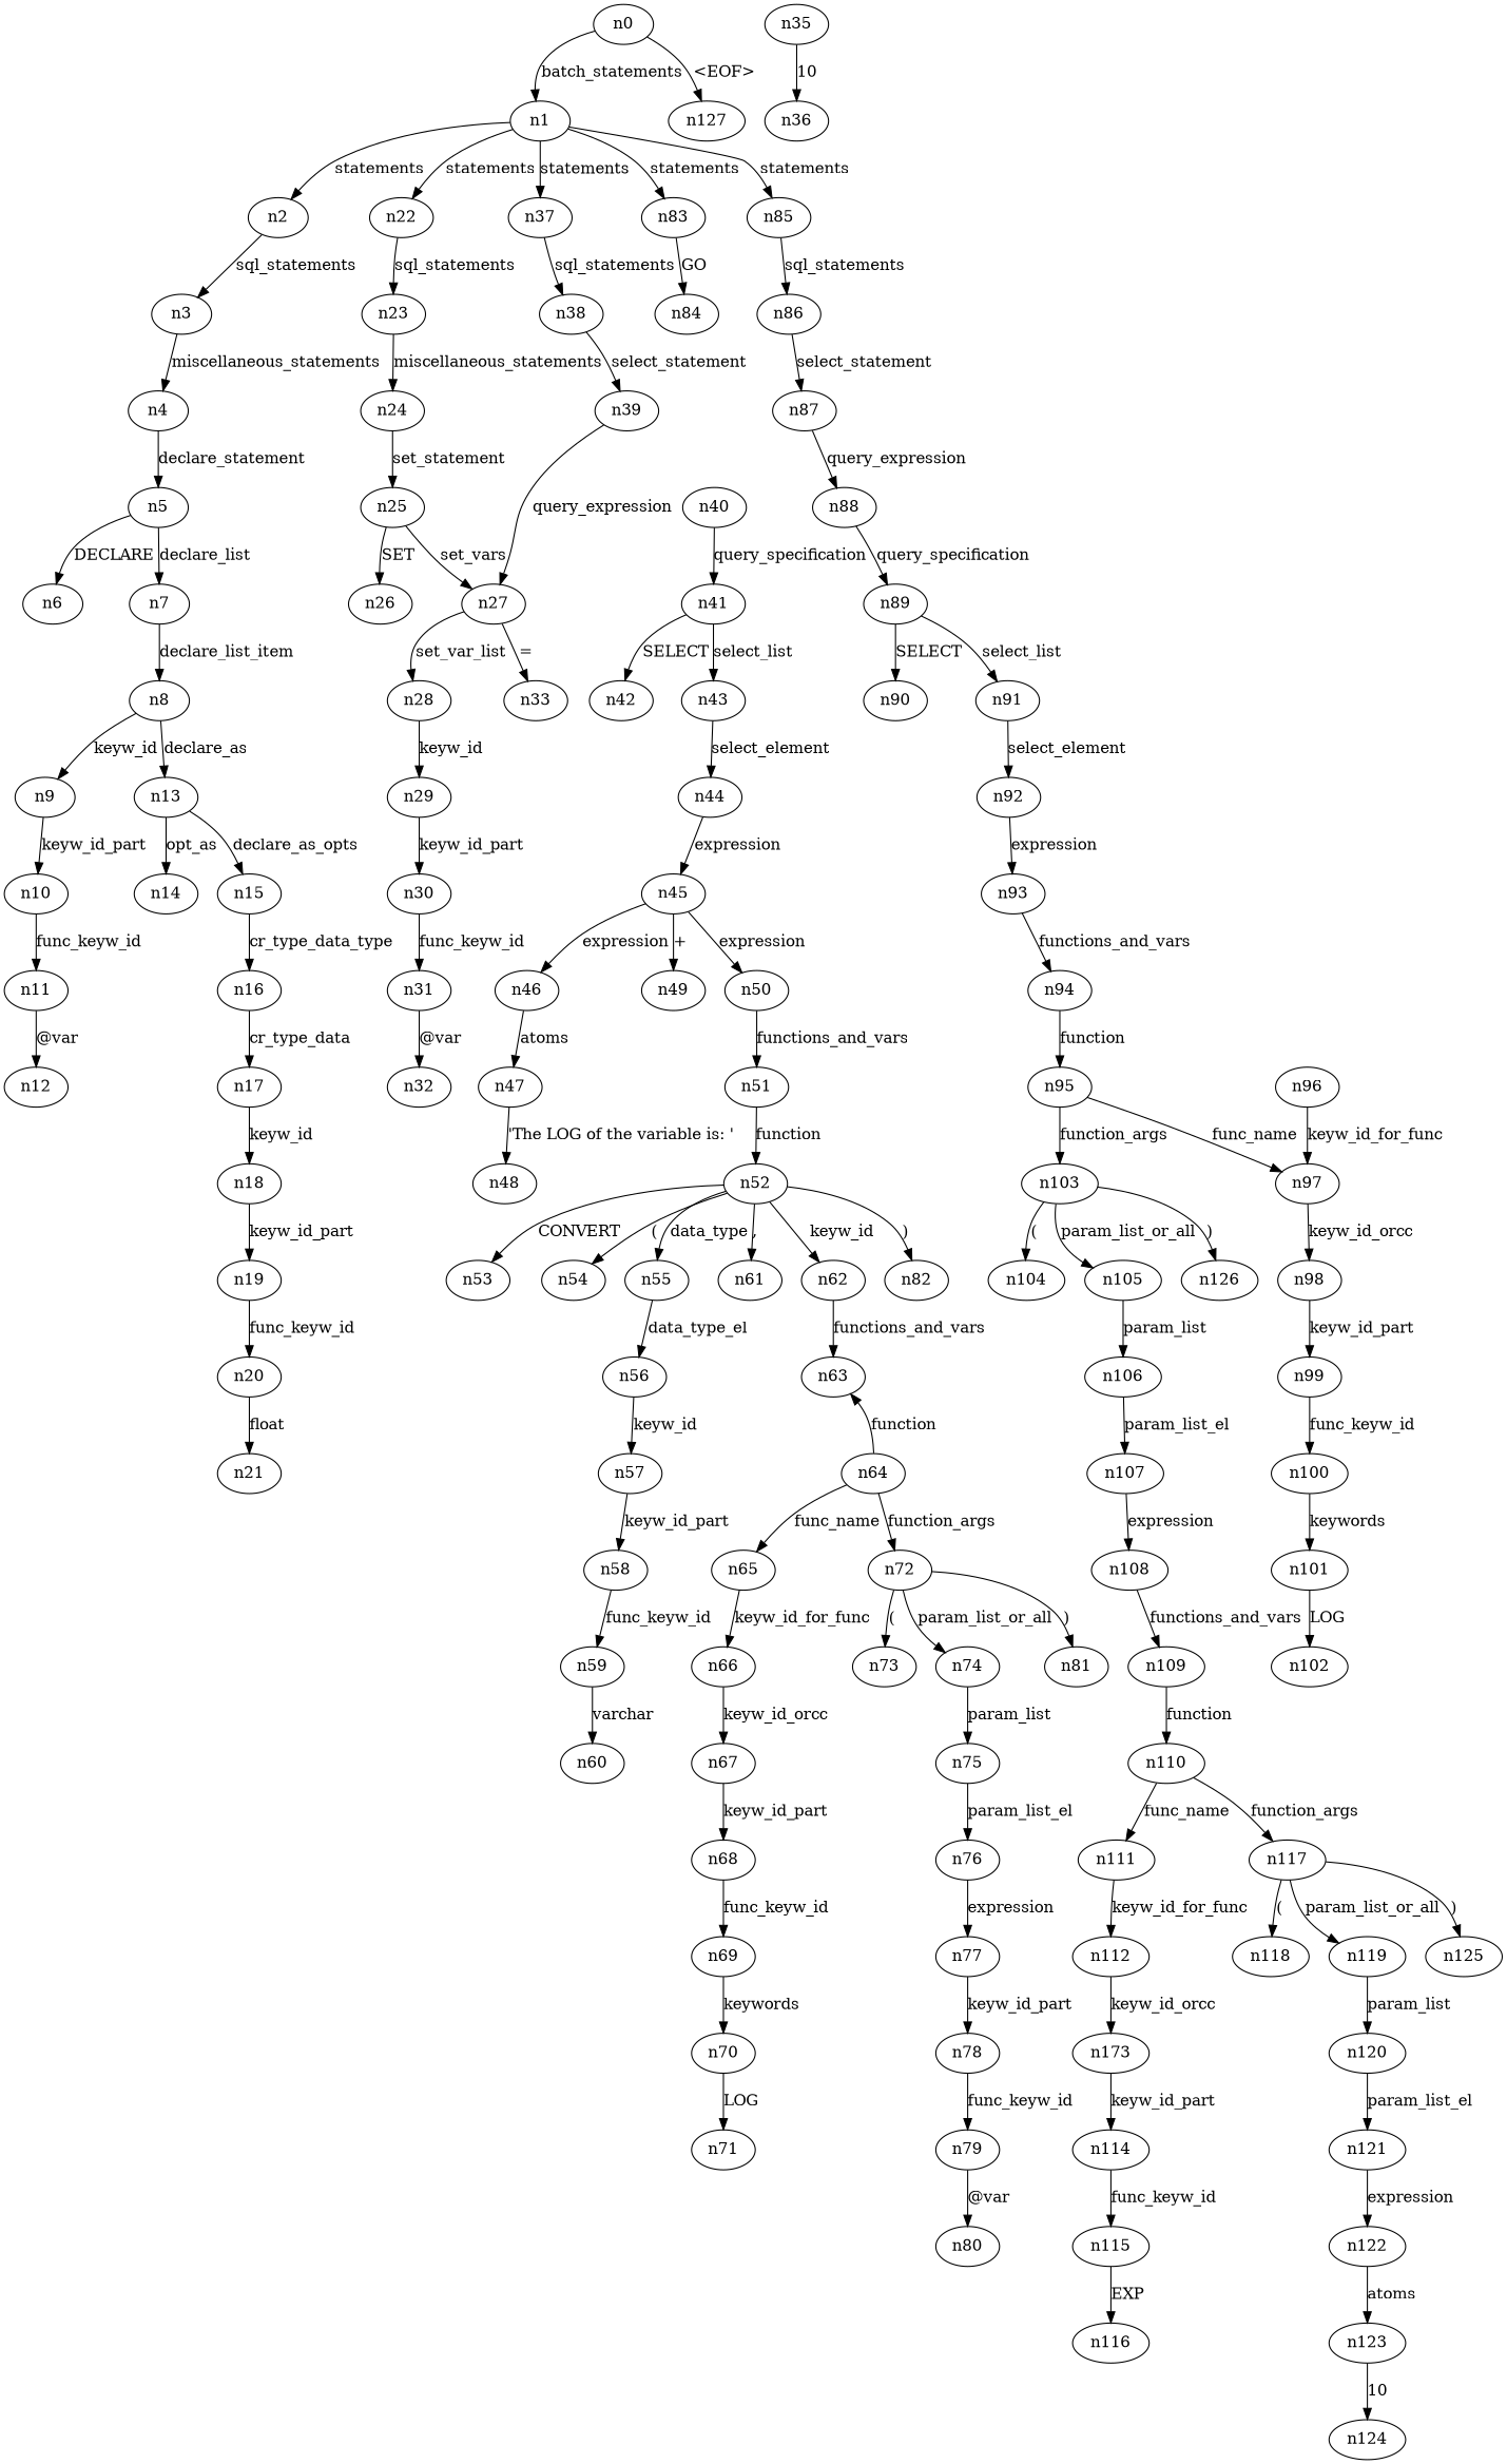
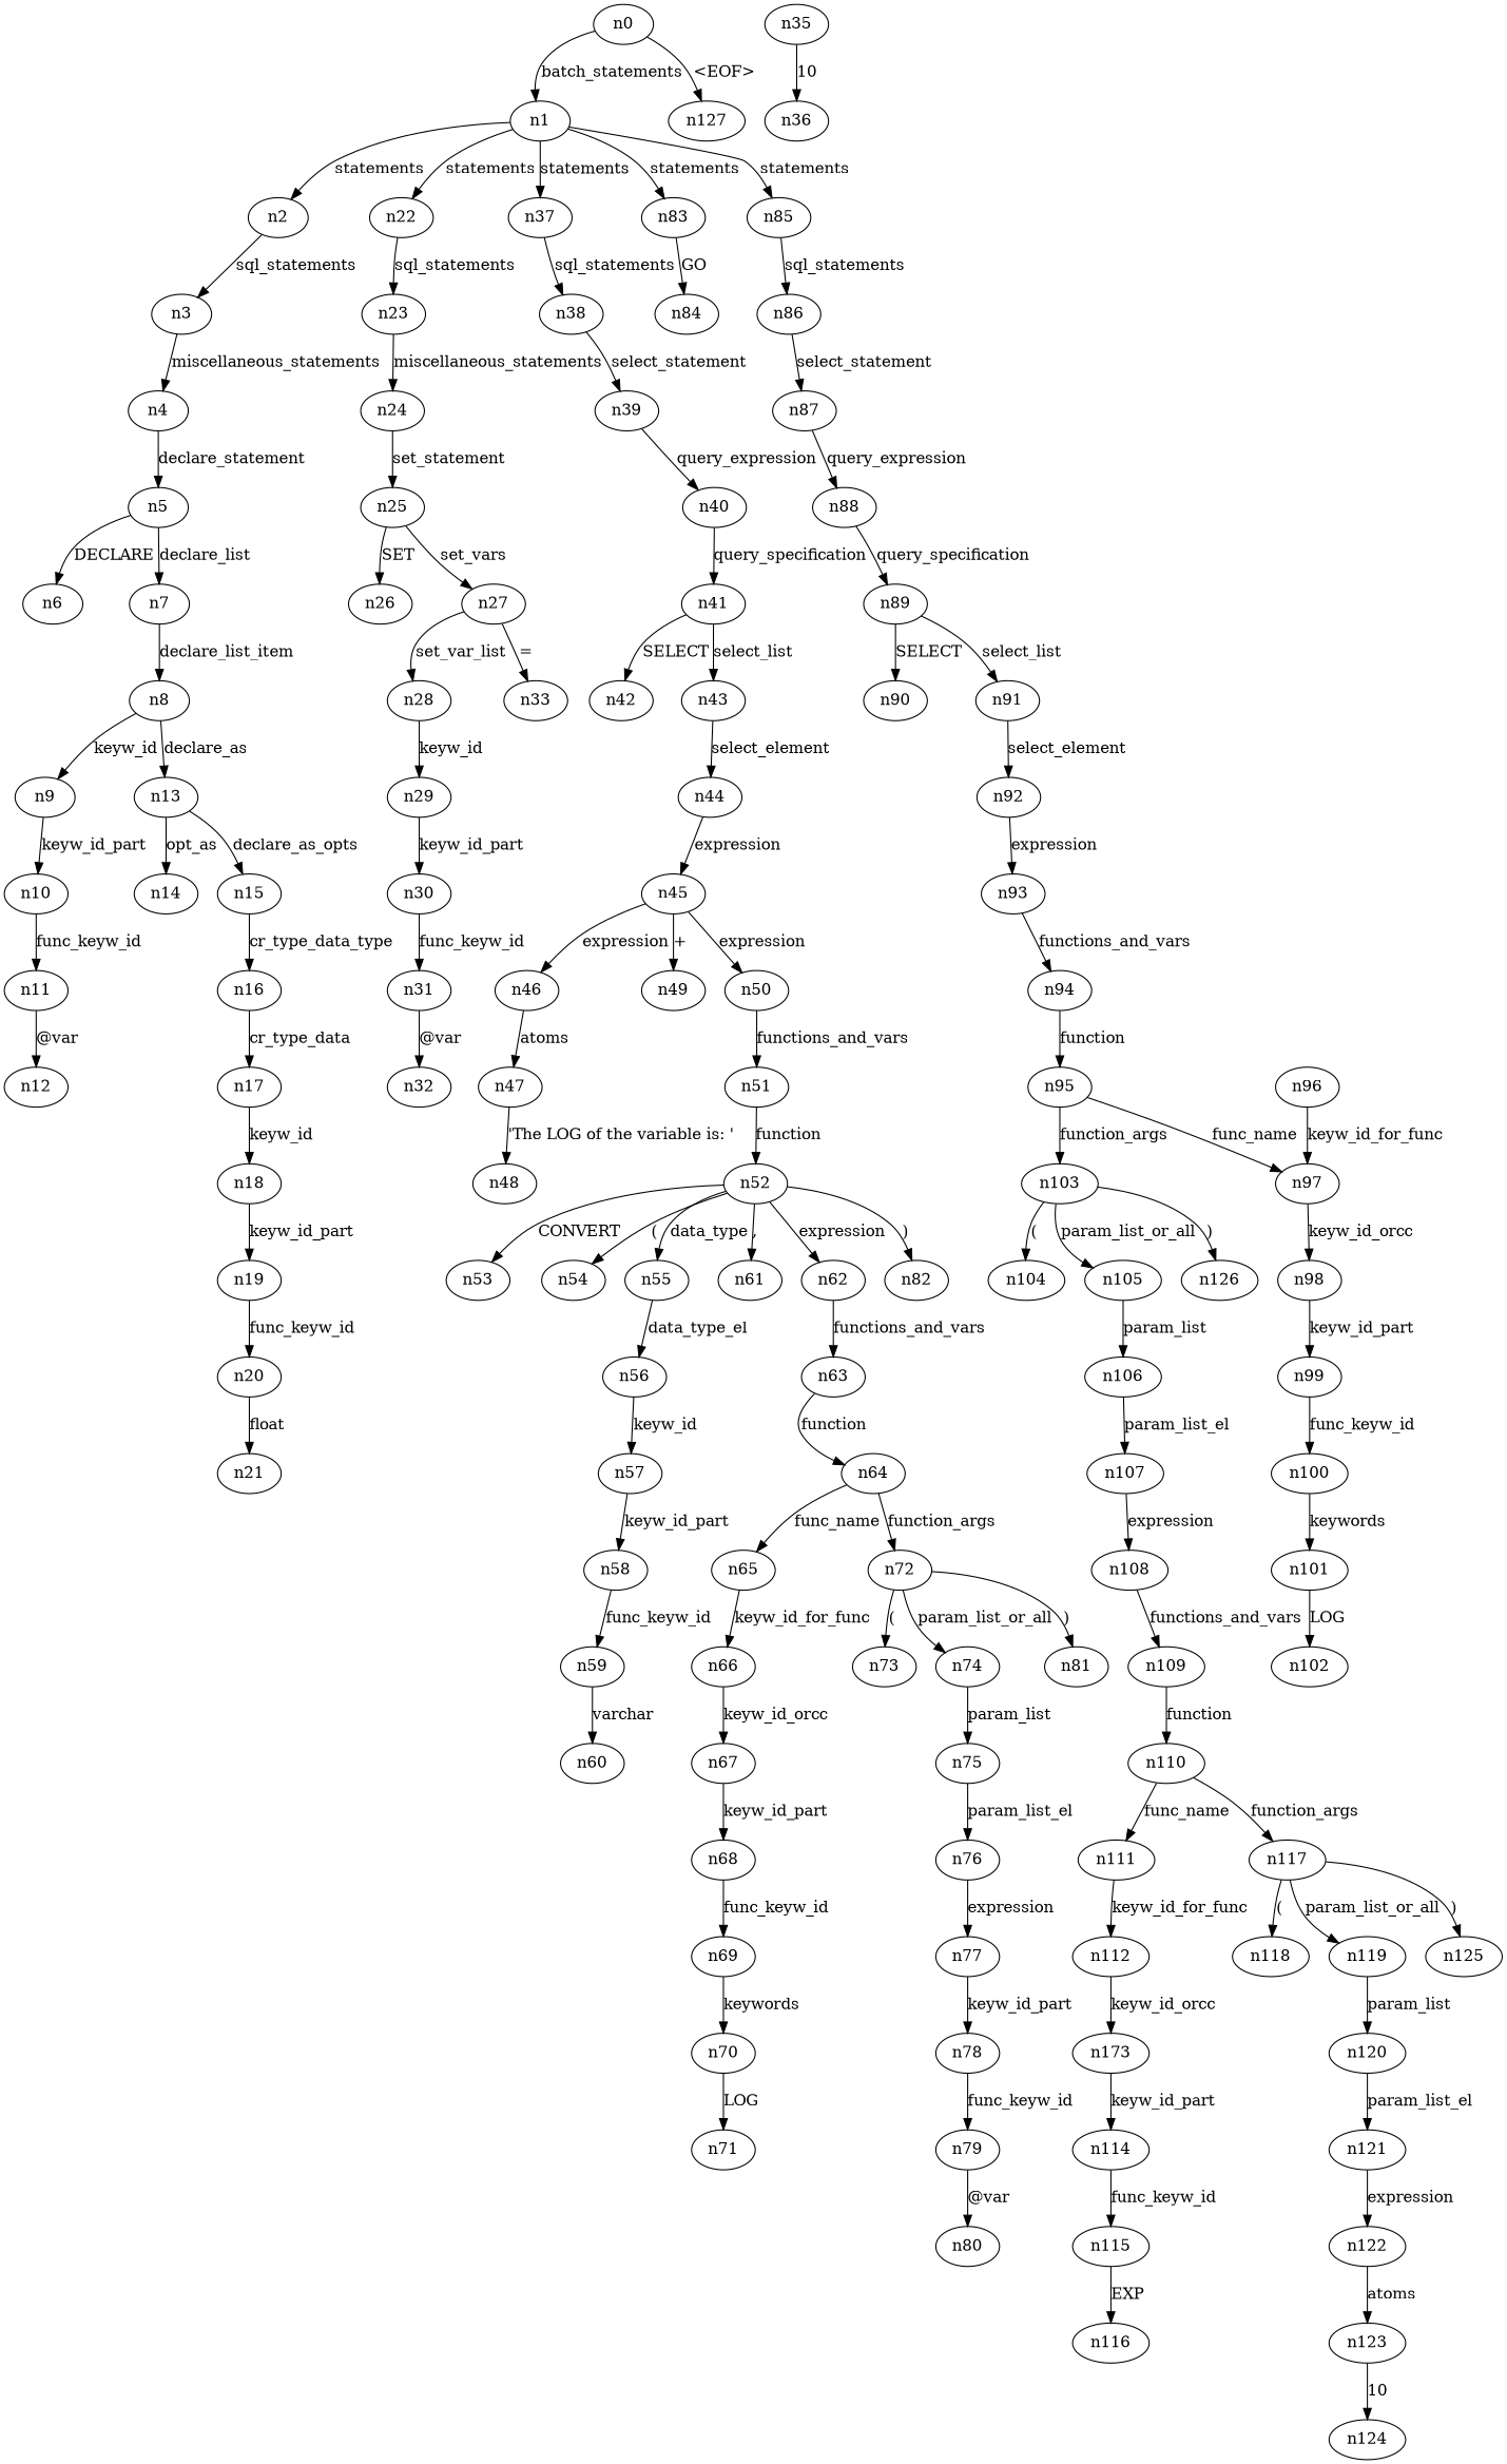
  digraph {
    n0
    n1
    n127
    n2
    n22
    n37
    n83
    n85
    n3
    n23
    n38
    n84
    n86
    n4
    n5
    n6
    n7
    n8
    n9
    n13
    n10
    n14
    n15
    n11
    n12
    n16
    n17
    n18
    n19
    n20
    n21
    n24
    n25
    n26
    n27
    n28
    n33
    n29
    n30
    n31
    n32
    n35
    n36
    n39
    n40
    n41
    n42
    n43
    n44
    n45
    n46
    n49
    n50
    n47
    n51
    n48
    n52
    n53
    n54
    n55
    n61
    n62
    n82
    n56
    n63
    n57
    n58
    n59
    n60
    n64
    n65
    n72
    n66
    n73
    n74
    n81
    n67
    n68
    n69
    n70
    n71
    n75
    n76
    n77
    n78
    n79
    n80
    n87
    n88
    n89
    n90
    n91
    n92
    n93
    n94
    n95
    n103
    n97
    n96
    n104
    n105
    n126
    n98
    n99
    n100
    n101
    n102
    n106
    n107
    n108
    n109
    n110
    n111
    n117
    n112
    n118
    n119
    n125
    n113 [label=n173]
    n114
    n115
    n116
    n120
    n121
    n122
    n123
    n124
    n0 -> n1 [label=batch_statements]
    n0 -> n127 [label="<EOF>"]
    n1 -> n2 [label=statements]
    n1 -> n22 [label=statements]
    n1 -> n37 [label=statements]
    n1 -> n83 [label=statements]
    n1 -> n85 [label=statements]
    n2 -> n3 [label=sql_statements]
    n22 -> n23 [label=sql_statements]
    n37 -> n38 [label=sql_statements]
    n83 -> n84 [label=GO]
    n85 -> n86 [label=sql_statements]
    n3 -> n4 [label=miscellaneous_statements]
    n23 -> n24 [label=miscellaneous_statements]
    n38 -> n39 [label=select_statement]
    n86 -> n87 [label=select_statement]
    n4 -> n5 [label=declare_statement]
    n5 -> n6 [label=DECLARE]
    n5 -> n7 [label=declare_list]
    n7 -> n8 [label=declare_list_item]
    n8 -> n9 [label=keyw_id]
    n8 -> n13 [label=declare_as]
    n9 -> n10 [label=keyw_id_part]
    n13 -> n14 [label=opt_as]
    n13 -> n15 [label=declare_as_opts]
    n10 -> n11 [label=func_keyw_id]
    n15 -> n16 [label=cr_type_data_type]
    n11 -> n12 [label="@var"]
    n16 -> n17 [label=cr_type_data]
    n17 -> n18 [label=keyw_id]
    n18 -> n19 [label=keyw_id_part]
    n19 -> n20 [label=func_keyw_id]
    n20 -> n21 [label=float]
    n24 -> n25 [label=set_statement]
    n25 -> n26 [label=SET]
    n25 -> n27 [label=set_vars]
    n27 -> n28 [label=set_var_list]
    n27 -> n33 [label="="]
    n28 -> n29 [label=keyw_id]
    n29 -> n30 [label=keyw_id_part]
    n30 -> n31 [label=func_keyw_id]
    n31 -> n32 [label="@var"]
    n35 -> n36 [label=10]
-   n39 -> n27 [label=query_expression]
+   n39 -> n40 [label=query_expression]
    n40 -> n41 [label=query_specification]
    n41 -> n42 [label=SELECT]
    n41 -> n43 [label=select_list]
    n43 -> n44 [label=select_element]
    n44 -> n45 [label=expression]
    n45 -> n46 [label=expression]
    n45 -> n49 [label="+"]
    n45 -> n50 [label=expression]
    n46 -> n47 [label=atoms]
    n50 -> n51 [label=functions_and_vars]
    n47 -> n48 [label="'The LOG of the variable is: '"]
    n51 -> n52 [label=function]
    n52 -> n53 [label=CONVERT]
    n52 -> n54 [label="("]
    n52 -> n55 [label=data_type]
    n52 -> n61 [label=","]
-   n52 -> n62 [label=keyw_id]
+   n52 -> n62 [label=expression]
    n52 -> n82 [label=")"]
    n55 -> n56 [label=data_type_el]
    n62 -> n63 [label=functions_and_vars]
    n56 -> n57 [label=keyw_id]
-   n64 -> n63 [label=function]
+   n63 -> n64 [label=function]
    n57 -> n58 [label=keyw_id_part]
    n58 -> n59 [label=func_keyw_id]
    n59 -> n60 [label=varchar]
    n64 -> n65 [label=func_name]
    n64 -> n72 [label=function_args]
    n65 -> n66 [label=keyw_id_for_func]
    n72 -> n73 [label="("]
    n72 -> n74 [label=param_list_or_all]
    n72 -> n81 [label=")"]
    n66 -> n67 [label=keyw_id_orcc]
    n74 -> n75 [label=param_list]
    n67 -> n68 [label=keyw_id_part]
    n68 -> n69 [label=func_keyw_id]
    n69 -> n70 [label=keywords]
    n70 -> n71 [label=LOG]
    n75 -> n76 [label=param_list_el]
    n76 -> n77 [label=expression]
    n77 -> n78 [label=keyw_id_part]
    n78 -> n79 [label=func_keyw_id]
    n79 -> n80 [label="@var"]
    n87 -> n88 [label=query_expression]
    n88 -> n89 [label=query_specification]
    n89 -> n90 [label=SELECT]
    n89 -> n91 [label=select_list]
    n91 -> n92 [label=select_element]
    n92 -> n93 [label=expression]
    n93 -> n94 [label=functions_and_vars]
    n94 -> n95 [label=function]
    n95 -> n103 [label=function_args]
    n95 -> n97 [label=func_name]
    n103 -> n104 [label="("]
    n103 -> n105 [label=param_list_or_all]
    n103 -> n126 [label=")"]
    n97 -> n98 [label=keyw_id_orcc]
    n96 -> n97 [label=keyw_id_for_func]
    n105 -> n106 [label=param_list]
    n98 -> n99 [label=keyw_id_part]
    n99 -> n100 [label=func_keyw_id]
    n100 -> n101 [label=keywords]
    n101 -> n102 [label=LOG]
    n106 -> n107 [label=param_list_el]
    n107 -> n108 [label=expression]
    n108 -> n109 [label=functions_and_vars]
    n109 -> n110 [label=function]
    n110 -> n111 [label=func_name]
    n110 -> n117 [label=function_args]
    n111 -> n112 [label=keyw_id_for_func]
    n117 -> n118 [label="("]
    n117 -> n119 [label=param_list_or_all]
    n117 -> n125 [label=")"]
    n112 -> n113 [label=keyw_id_orcc]
    n119 -> n120 [label=param_list]
    n113 -> n114 [label=keyw_id_part]
    n114 -> n115 [label=func_keyw_id]
    n115 -> n116 [label=EXP]
    n120 -> n121 [label=param_list_el]
    n121 -> n122 [label=expression]
    n122 -> n123 [label=atoms]
    n123 -> n124 [label=10]
  }
